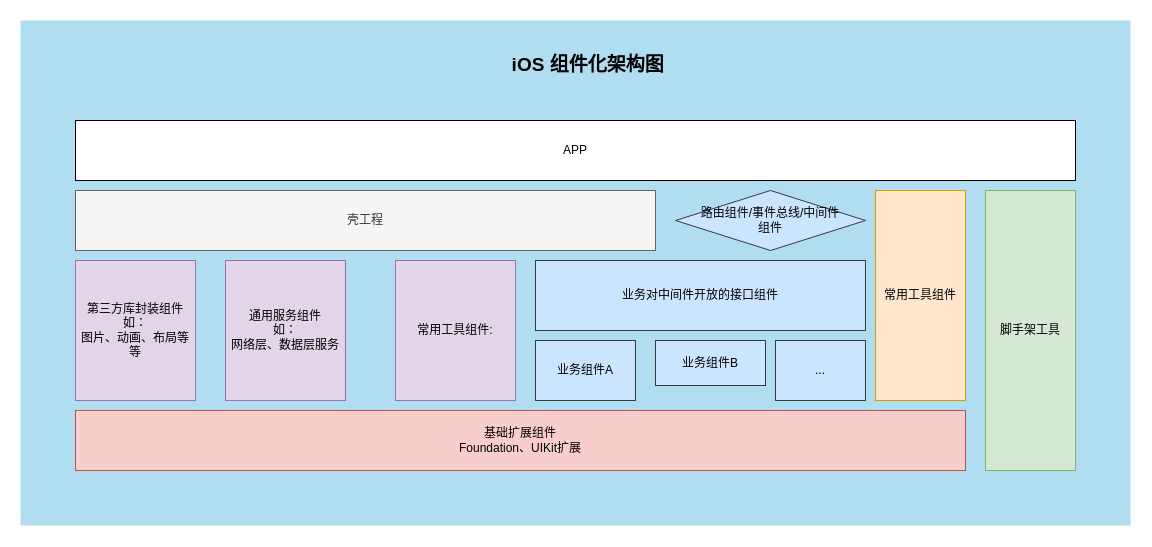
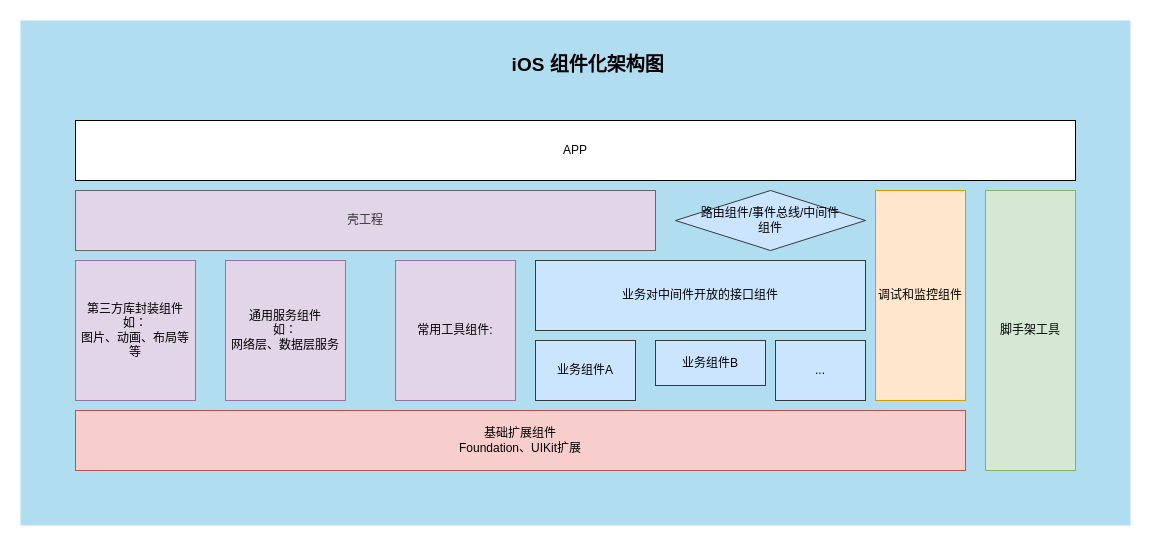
  <mxCell id="0" />
  <mxCell id="1" parent="0" />
  <mxCell id="2" value="" style="rounded=0;whiteSpace=wrap;html=1;labelBorderColor=none;labelBackgroundColor=none;fillColor=#b1ddf0;strokeColor=none;arcSize=12;" vertex="1" parent="1"><mxGeometry x="20" y="20" width="1110" height="505" as="geometry" /></mxCell>
  <mxCell id="3" value="APP" style="rounded=0;whiteSpace=wrap;html=1;" vertex="1" parent="1"><mxGeometry x="75" y="120" width="1000" height="60" as="geometry" /></mxCell>
  <mxCell id="4" value="基础扩展组件&lt;br&gt;Foundation、UIKit扩展" style="rounded=0;whiteSpace=wrap;html=1;fillColor=#f8cecc;strokeColor=#b85450;" vertex="1" parent="1"><mxGeometry x="75" y="410" width="890" height="60" as="geometry" /></mxCell>
  <mxCell id="5" value="第三方库封装组件&lt;br&gt;如：&lt;br&gt;图片、动画、布局等等" style="rounded=0;whiteSpace=wrap;html=1;fillColor=#e1d5e7;strokeColor=#9673a6;" vertex="1" parent="1"><mxGeometry x="75" y="260" width="120" height="140" as="geometry" /></mxCell>
  <mxCell id="6" value="通用服务组件&lt;br&gt;如：&lt;br&gt;网络层、数据层服务" style="rounded=0;whiteSpace=wrap;html=1;fillColor=#e1d5e7;strokeColor=#9673a6;" vertex="1" parent="1"><mxGeometry x="225" y="260" width="120" height="140" as="geometry" /></mxCell>
  <mxCell id="7" value="常用工具组件:" style="rounded=0;whiteSpace=wrap;html=1;fillColor=#e1d5e7;strokeColor=#9673a6;" vertex="1" parent="1"><mxGeometry x="395" y="260" width="120" height="140" as="geometry" /></mxCell>
- <mxCell id="8" value="壳工程" style="rounded=0;whiteSpace=wrap;html=1;fillColor=#f5f5f5;strokeColor=#666666;fontColor=#333333;" vertex="1" parent="1"><mxGeometry x="75" y="190" width="580" height="60" as="geometry" /></mxCell>
+ <mxCell id="8" value="壳工程" style="rounded=0;whiteSpace=wrap;html=1;fillColor=#e1d5e7;strokeColor=#666666;fontColor=#333333;" vertex="1" parent="1"><mxGeometry x="75" y="190" width="580" height="60" as="geometry" /></mxCell>
  <mxCell id="9" value="路由组件/事件总线/中间件&lt;br&gt;组件" style="rhombus;whiteSpace=wrap;html=1;fillColor=#cce5ff;strokeColor=#36393d;" vertex="1" parent="1"><mxGeometry x="675" y="190" width="190" height="60" as="geometry" /></mxCell>
  <mxCell id="10" value="业务对中间件开放的接口组件" style="rounded=0;whiteSpace=wrap;html=1;fillColor=#cce5ff;strokeColor=#36393d;" vertex="1" parent="1"><mxGeometry x="535" y="260" width="330" height="70" as="geometry" /></mxCell>
  <mxCell id="11" value="业务组件A" style="rounded=0;whiteSpace=wrap;html=1;fillColor=#cce5ff;strokeColor=#36393d;" vertex="1" parent="1"><mxGeometry x="535" y="340" width="100" height="60" as="geometry" /></mxCell>
  <mxCell id="12" value="业务组件B" style="rounded=0;whiteSpace=wrap;html=1;fillColor=#cce5ff;strokeColor=#36393d;" vertex="1" parent="1"><mxGeometry x="655" y="340" width="110" height="45" as="geometry" /></mxCell>
  <mxCell id="13" value="脚手架工具" style="rounded=0;whiteSpace=wrap;html=1;fillColor=#d5e8d4;strokeColor=#82b366;" vertex="1" parent="1"><mxGeometry x="985" y="190" width="90" height="280" as="geometry" /></mxCell>
  <mxCell id="14" value="..." style="rounded=0;whiteSpace=wrap;html=1;fillColor=#cce5ff;strokeColor=#36393d;" vertex="1" parent="1"><mxGeometry x="775" y="340" width="90" height="60" as="geometry" /></mxCell>
- <mxCell id="15" value="常用工具组件" style="rounded=0;whiteSpace=wrap;html=1;fillColor=#ffe6cc;strokeColor=#d79b00;" vertex="1" parent="1"><mxGeometry x="875" y="190" width="90" height="210" as="geometry" /></mxCell>
+ <mxCell id="15" value="调试和监控组件" style="rounded=0;whiteSpace=wrap;html=1;fillColor=#ffe6cc;strokeColor=#d79b00;" vertex="1" parent="1"><mxGeometry x="875" y="190" width="90" height="210" as="geometry" /></mxCell>
  <mxCell id="16" value="&amp;nbsp;iOS 组件化架构图" style="text;html=1;strokeColor=none;fillColor=none;align=center;verticalAlign=middle;whiteSpace=wrap;rounded=0;fontSize=19;fontStyle=1" vertex="1" parent="1"><mxGeometry x="455" y="55" width="260" height="20" as="geometry" /></mxCell>
